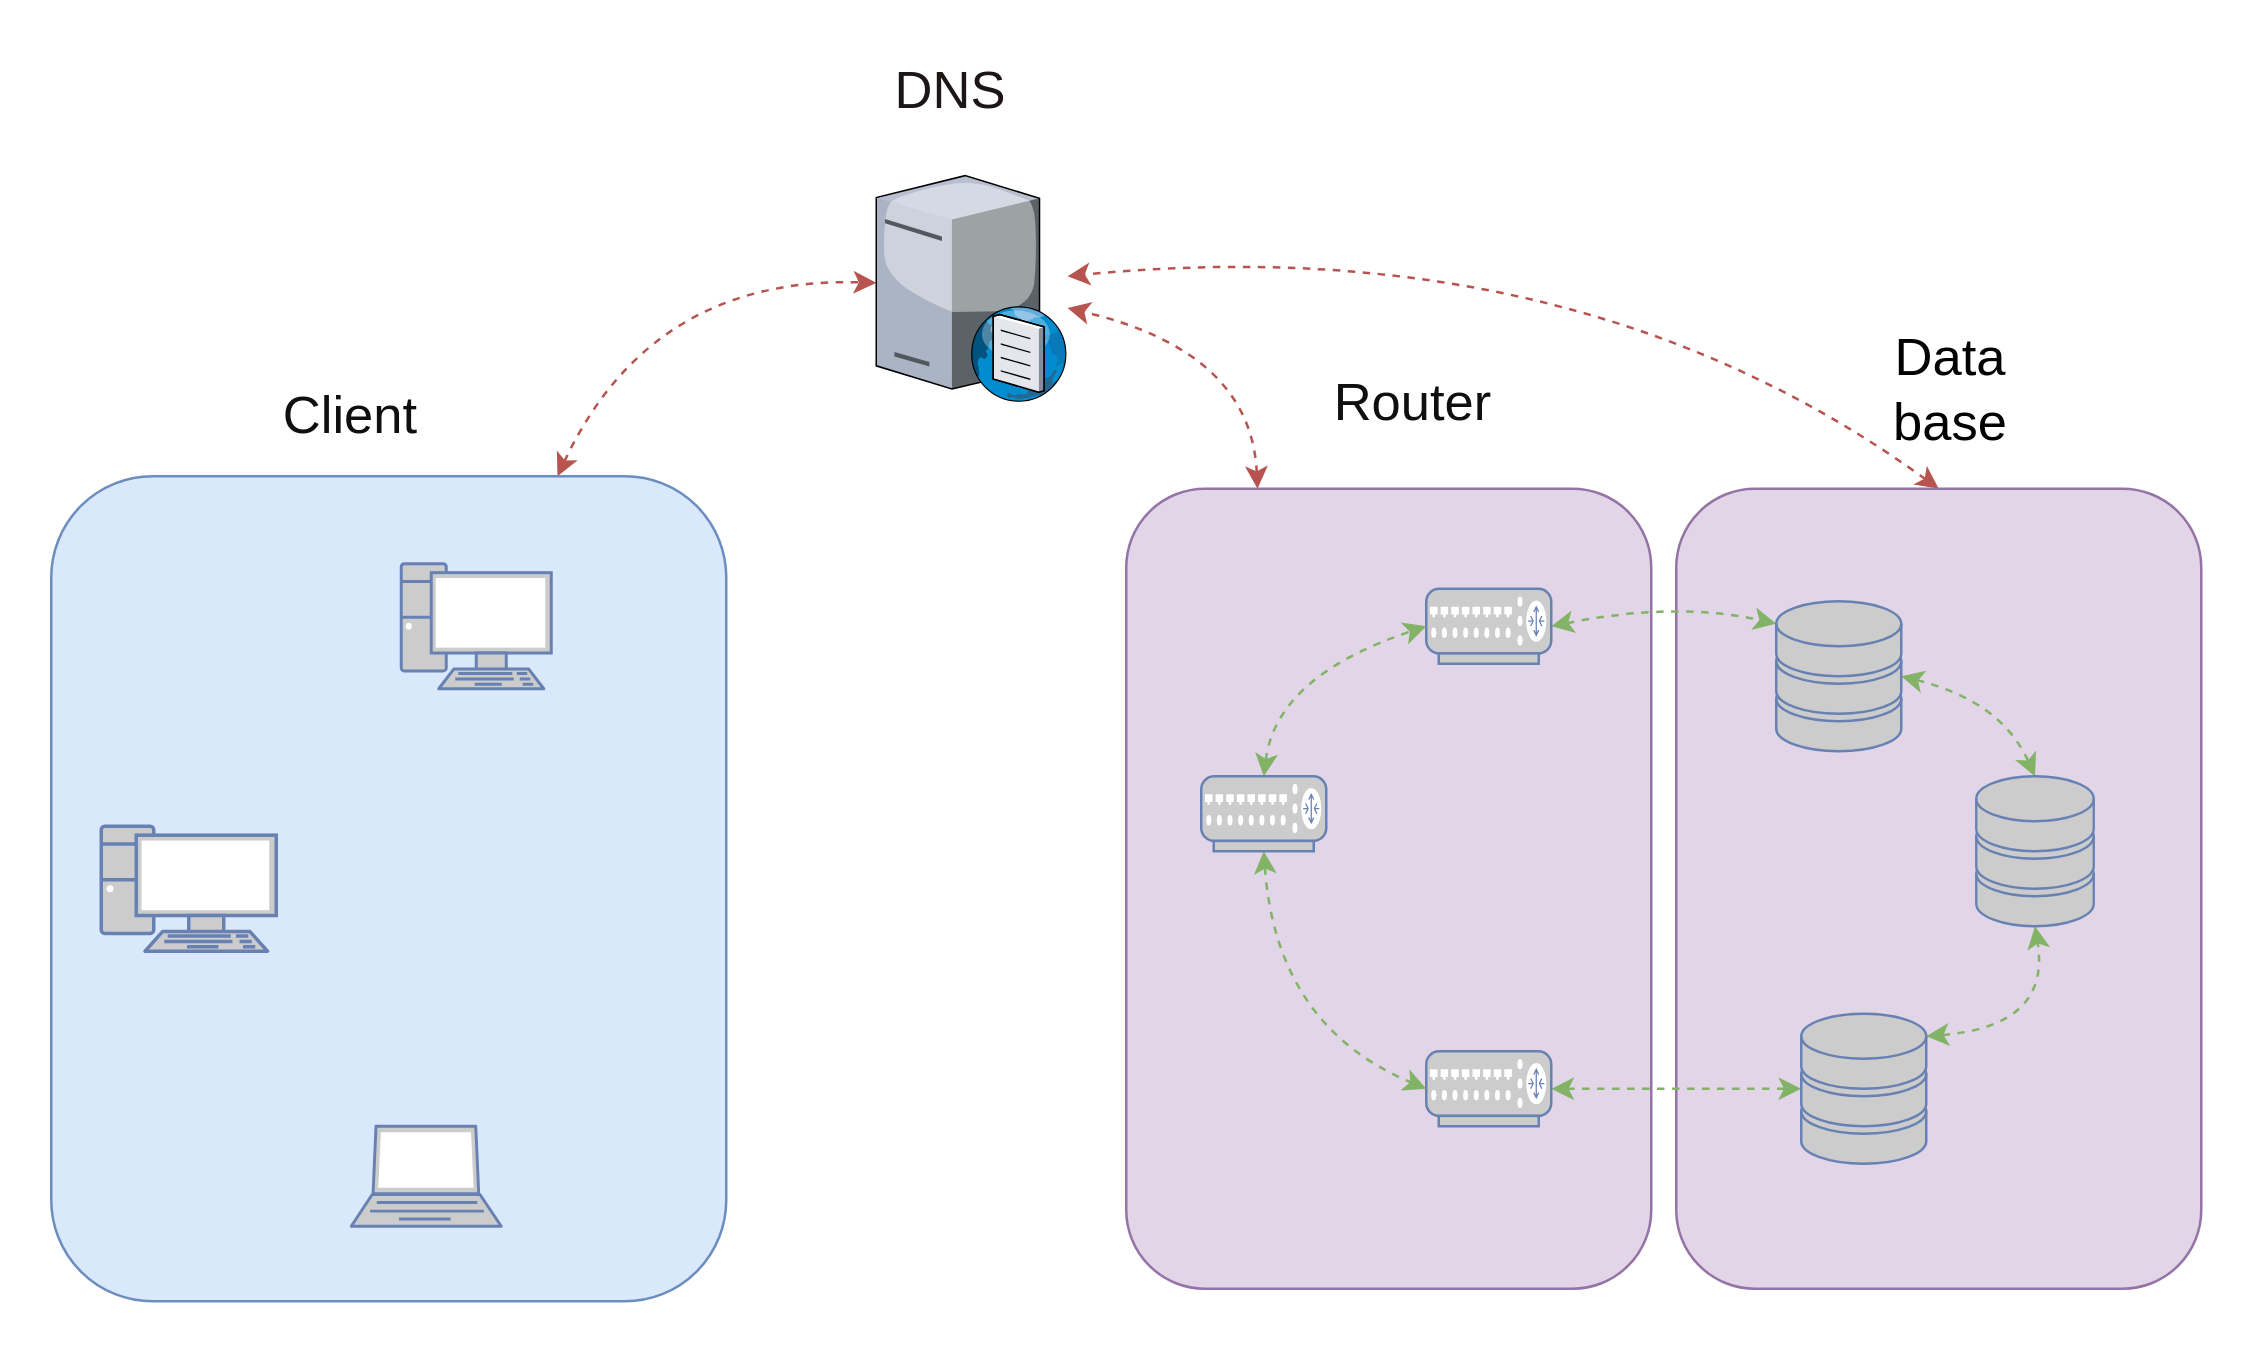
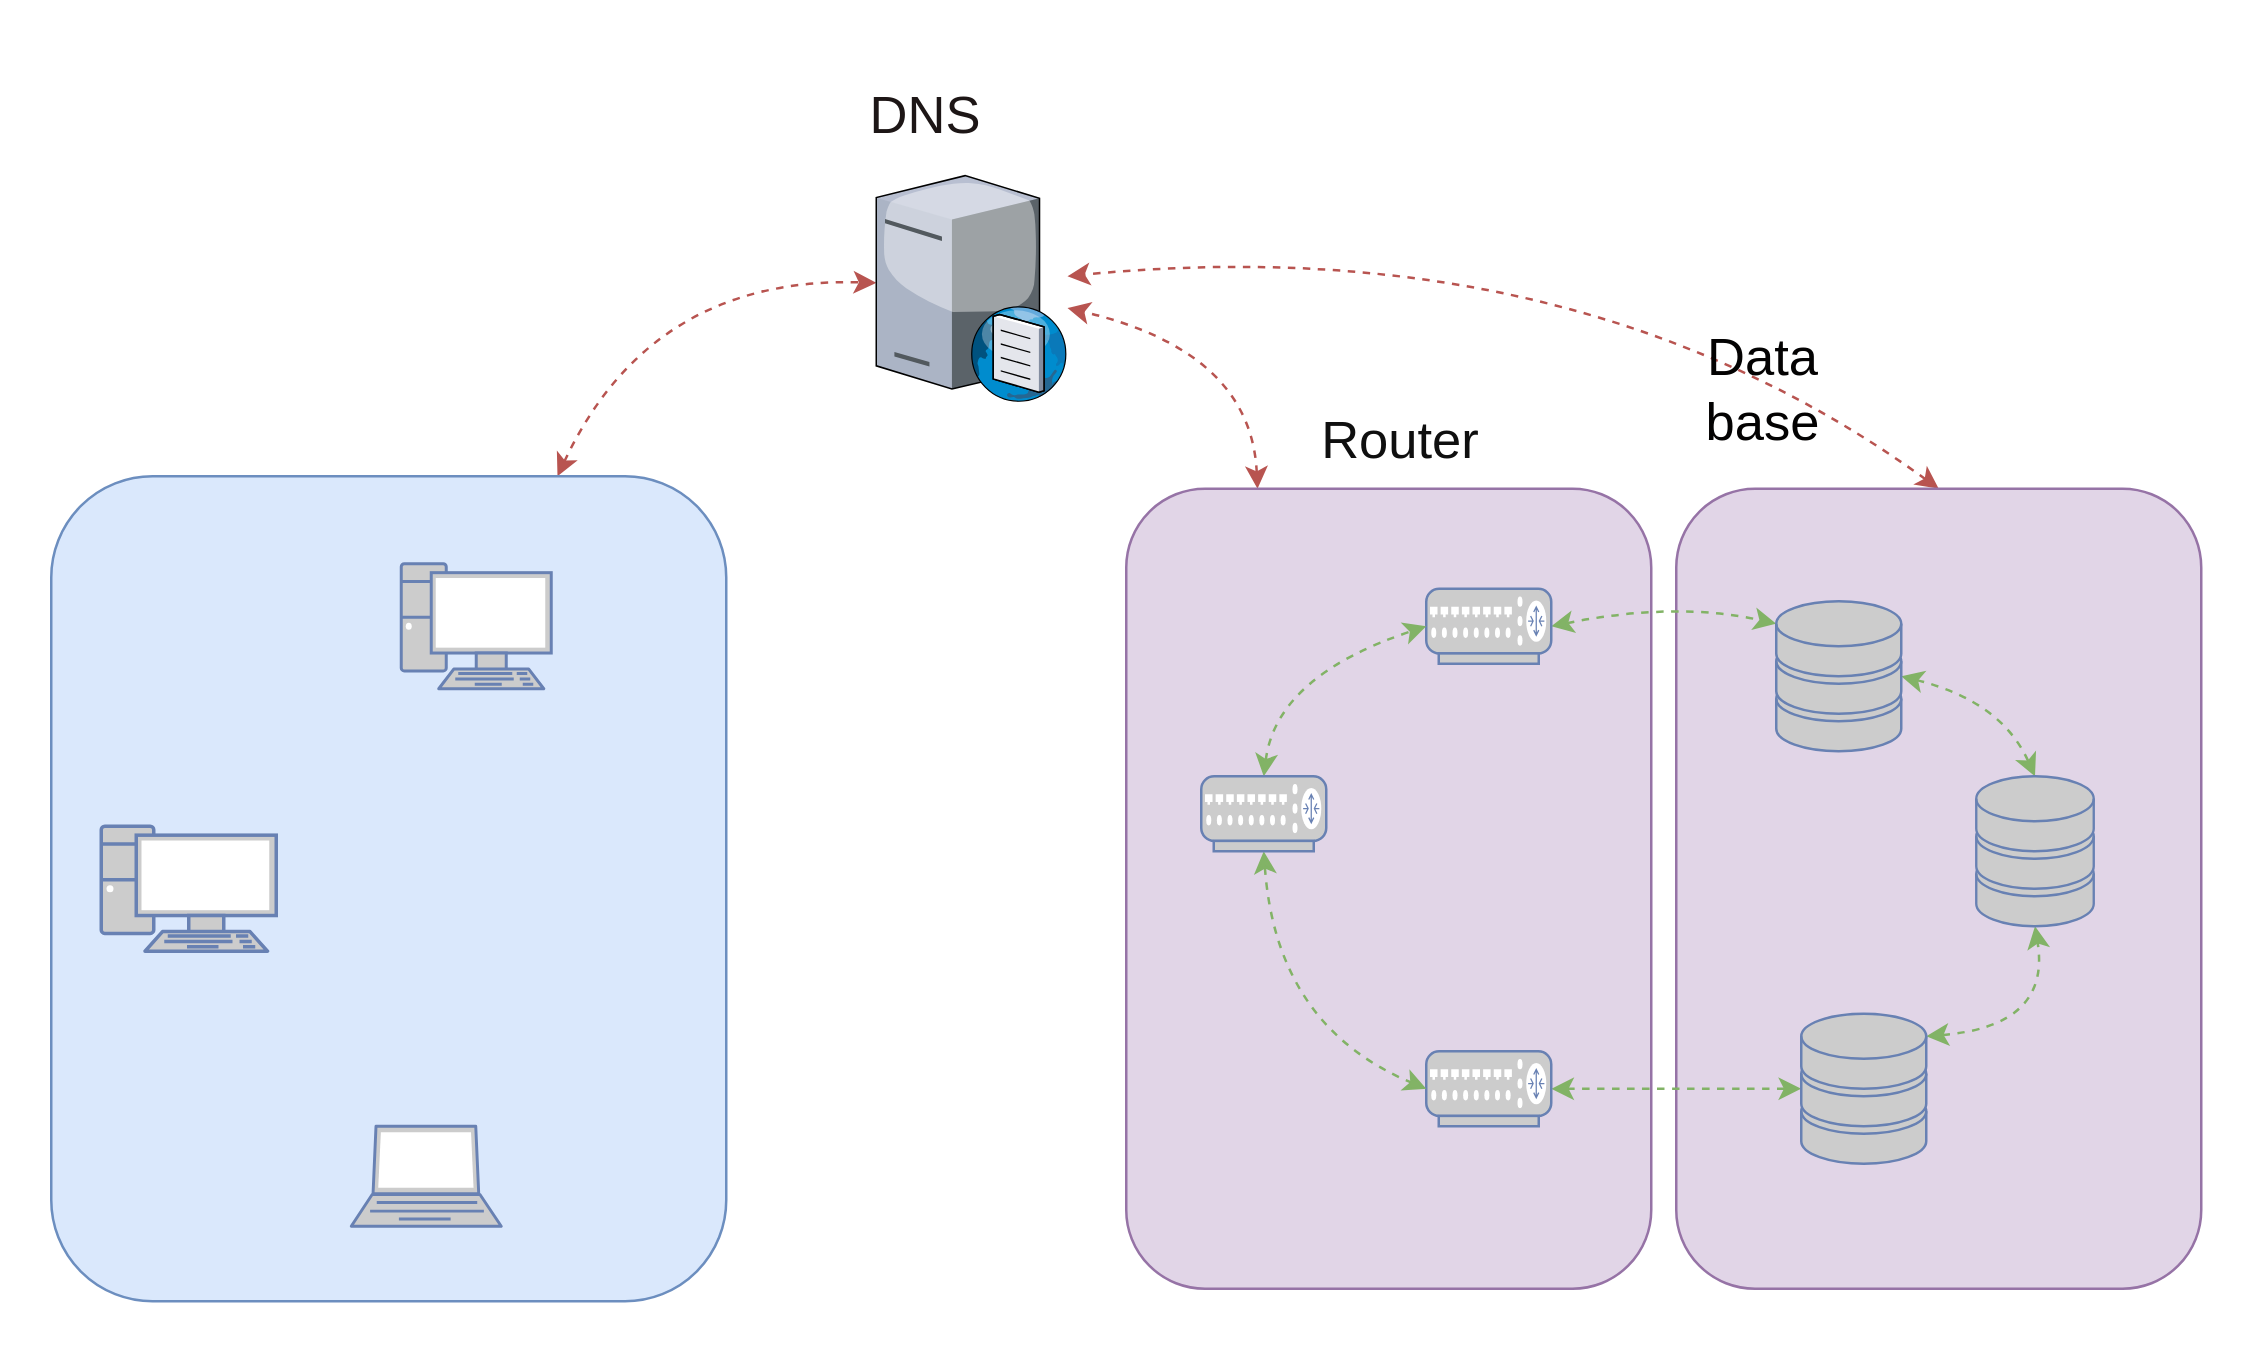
  <mxCell id="0" />
  <mxCell id="1" parent="0" />
  <mxCell id="2" style="edgeStyle=none;curved=1;html=1;exitX=0.5;exitY=0;exitDx=0;exitDy=0;dashed=1;startArrow=classic;startFill=1;fillColor=#f8cecc;strokeColor=#b85450;" edge="1" parent="1" source="3" target="23"><mxGeometry relative="1" as="geometry"><Array as="points"><mxPoint x="630" y="90" /></Array></mxGeometry></mxCell>
  <mxCell id="3" value="" style="rounded=1;whiteSpace=wrap;html=1;fillStyle=auto;fillColor=#e1d5e7;strokeColor=#9673a6;" vertex="1" parent="1"><mxGeometry x="670" y="195" width="210" height="320" as="geometry" /></mxCell>
  <mxCell id="4" style="edgeStyle=none;curved=1;html=1;exitX=0.25;exitY=0;exitDx=0;exitDy=0;dashed=1;startArrow=classic;startFill=1;fillColor=#f8cecc;strokeColor=#b85450;" edge="1" parent="1" source="5" target="23"><mxGeometry relative="1" as="geometry"><Array as="points"><mxPoint x="500" y="140" /></Array></mxGeometry></mxCell>
  <mxCell id="5" value="" style="rounded=1;whiteSpace=wrap;html=1;fillStyle=auto;fillColor=#e1d5e7;strokeColor=#9673a6;" vertex="1" parent="1"><mxGeometry x="450" y="195" width="210" height="320" as="geometry" /></mxCell>
  <mxCell id="6" style="edgeStyle=none;curved=1;html=1;exitX=0.75;exitY=0;exitDx=0;exitDy=0;dashed=1;startArrow=classic;startFill=1;fillColor=#f8cecc;strokeColor=#b85450;" edge="1" parent="1" source="7" target="23"><mxGeometry relative="1" as="geometry"><Array as="points"><mxPoint x="260" y="110" /></Array></mxGeometry></mxCell>
  <mxCell id="7" value="" style="rounded=1;whiteSpace=wrap;html=1;fillColor=#dae8fc;strokeColor=#6c8ebf;fillStyle=auto;" vertex="1" parent="1"><mxGeometry x="20" y="190" width="270" height="330" as="geometry" /></mxCell>
  <mxCell id="8" value="" style="fontColor=#0066CC;verticalAlign=top;verticalLabelPosition=bottom;labelPosition=center;align=center;html=1;outlineConnect=0;fillColor=#CCCCCC;strokeColor=#6881B3;gradientColor=none;gradientDirection=north;strokeWidth=2;shape=mxgraph.networks.pc;" vertex="1" parent="1"><mxGeometry x="160" y="225" width="60" height="50" as="geometry" /></mxCell>
  <mxCell id="9" value="" style="fontColor=#0066CC;verticalAlign=top;verticalLabelPosition=bottom;labelPosition=center;align=center;html=1;outlineConnect=0;fillColor=#CCCCCC;strokeColor=#6881B3;gradientColor=none;gradientDirection=north;strokeWidth=2;shape=mxgraph.networks.pc;" vertex="1" parent="1"><mxGeometry x="40" y="330" width="70" height="50" as="geometry" /></mxCell>
  <mxCell id="10" value="" style="fontColor=#0066CC;verticalAlign=top;verticalLabelPosition=bottom;labelPosition=center;align=center;html=1;outlineConnect=0;fillColor=#CCCCCC;strokeColor=#6881B3;gradientColor=none;gradientDirection=north;strokeWidth=2;shape=mxgraph.networks.laptop;" vertex="1" parent="1"><mxGeometry x="140" y="450" width="60" height="40" as="geometry" /></mxCell>
  <mxCell id="11" style="edgeStyle=none;curved=1;html=1;exitX=1;exitY=0.5;exitDx=0;exitDy=0;exitPerimeter=0;entryX=0;entryY=0.15;entryDx=0;entryDy=0;entryPerimeter=0;dashed=1;startArrow=classic;startFill=1;fillColor=#d5e8d4;strokeColor=#82b366;" edge="1" parent="1" source="12" target="21"><mxGeometry relative="1" as="geometry"><Array as="points"><mxPoint x="670" y="240" /></Array></mxGeometry></mxCell>
  <mxCell id="12" value="" style="fontColor=#0066CC;verticalAlign=top;verticalLabelPosition=bottom;labelPosition=center;align=center;html=1;outlineConnect=0;fillColor=#CCCCCC;strokeColor=#6881B3;gradientColor=none;gradientDirection=north;strokeWidth=2;shape=mxgraph.networks.router;" vertex="1" parent="1"><mxGeometry x="570" y="235" width="50" height="30" as="geometry" /></mxCell>
  <mxCell id="13" style="edgeStyle=none;curved=1;html=1;exitX=1;exitY=0.5;exitDx=0;exitDy=0;exitPerimeter=0;dashed=1;startArrow=classic;startFill=1;fillColor=#d5e8d4;strokeColor=#82b366;" edge="1" parent="1" source="14" target="19"><mxGeometry relative="1" as="geometry" /></mxCell>
  <mxCell id="14" value="" style="fontColor=#0066CC;verticalAlign=top;verticalLabelPosition=bottom;labelPosition=center;align=center;html=1;outlineConnect=0;fillColor=#CCCCCC;strokeColor=#6881B3;gradientColor=none;gradientDirection=north;strokeWidth=2;shape=mxgraph.networks.router;" vertex="1" parent="1"><mxGeometry x="570" y="420" width="50" height="30" as="geometry" /></mxCell>
  <mxCell id="15" style="edgeStyle=none;curved=1;html=1;exitX=0.5;exitY=1;exitDx=0;exitDy=0;exitPerimeter=0;entryX=0;entryY=0.5;entryDx=0;entryDy=0;entryPerimeter=0;dashed=1;startArrow=classic;startFill=1;fillColor=#d5e8d4;strokeColor=#82b366;" edge="1" parent="1" source="17" target="14"><mxGeometry relative="1" as="geometry"><Array as="points"><mxPoint x="510" y="410" /></Array></mxGeometry></mxCell>
  <mxCell id="16" style="edgeStyle=none;html=1;exitX=0.5;exitY=0;exitDx=0;exitDy=0;exitPerimeter=0;entryX=0;entryY=0.5;entryDx=0;entryDy=0;entryPerimeter=0;dashed=1;startArrow=classic;startFill=1;curved=1;fillColor=#d5e8d4;strokeColor=#82b366;" edge="1" parent="1" source="17" target="12"><mxGeometry relative="1" as="geometry"><Array as="points"><mxPoint x="510" y="270" /></Array></mxGeometry></mxCell>
  <mxCell id="17" value="" style="fontColor=#0066CC;verticalAlign=top;verticalLabelPosition=bottom;labelPosition=center;align=center;html=1;outlineConnect=0;fillColor=#CCCCCC;strokeColor=#6881B3;gradientColor=none;gradientDirection=north;strokeWidth=2;shape=mxgraph.networks.router;" vertex="1" parent="1"><mxGeometry x="480" y="310" width="50" height="30" as="geometry" /></mxCell>
  <mxCell id="18" style="edgeStyle=none;curved=1;html=1;exitX=1;exitY=0.15;exitDx=0;exitDy=0;exitPerimeter=0;entryX=0.5;entryY=1;entryDx=0;entryDy=0;entryPerimeter=0;dashed=1;startArrow=classic;startFill=1;fillColor=#d5e8d4;strokeColor=#82b366;" edge="1" parent="1" source="19" target="22"><mxGeometry relative="1" as="geometry"><Array as="points"><mxPoint x="820" y="410" /></Array></mxGeometry></mxCell>
  <mxCell id="19" value="" style="fontColor=#0066CC;verticalAlign=top;verticalLabelPosition=bottom;labelPosition=center;align=center;html=1;outlineConnect=0;fillColor=#CCCCCC;strokeColor=#6881B3;gradientColor=none;gradientDirection=north;strokeWidth=2;shape=mxgraph.networks.storage;" vertex="1" parent="1"><mxGeometry x="720" y="405" width="50" height="60" as="geometry" /></mxCell>
  <mxCell id="20" style="edgeStyle=none;curved=1;html=1;exitX=1;exitY=0.5;exitDx=0;exitDy=0;exitPerimeter=0;entryX=0.5;entryY=0;entryDx=0;entryDy=0;entryPerimeter=0;dashed=1;startArrow=classic;startFill=1;fillColor=#d5e8d4;strokeColor=#82b366;" edge="1" parent="1" source="21" target="22"><mxGeometry relative="1" as="geometry"><Array as="points"><mxPoint x="800" y="280" /></Array></mxGeometry></mxCell>
  <mxCell id="21" value="" style="fontColor=#0066CC;verticalAlign=top;verticalLabelPosition=bottom;labelPosition=center;align=center;html=1;outlineConnect=0;fillColor=#CCCCCC;strokeColor=#6881B3;gradientColor=none;gradientDirection=north;strokeWidth=2;shape=mxgraph.networks.storage;" vertex="1" parent="1"><mxGeometry x="710" y="240" width="50" height="60" as="geometry" /></mxCell>
  <mxCell id="22" value="" style="fontColor=#0066CC;verticalAlign=top;verticalLabelPosition=bottom;labelPosition=center;align=center;html=1;outlineConnect=0;fillColor=#CCCCCC;strokeColor=#6881B3;gradientColor=none;gradientDirection=north;strokeWidth=2;shape=mxgraph.networks.storage;" vertex="1" parent="1"><mxGeometry x="790" y="310" width="47" height="60" as="geometry" /></mxCell>
  <mxCell id="23" value="" style="verticalLabelPosition=bottom;sketch=0;aspect=fixed;html=1;verticalAlign=top;strokeColor=none;align=center;outlineConnect=0;shape=mxgraph.citrix.dns_server;" vertex="1" parent="1"><mxGeometry x="350" y="67.5" width="76.5" height="92.5" as="geometry" /></mxCell>
- <mxCell id="24" value="&lt;font style=&quot;font-size: 21px;&quot;&gt;Client&lt;/font&gt;" style="text;html=1;align=center;verticalAlign=middle;whiteSpace=wrap;rounded=0;fillStyle=auto;fontColor=#100f0f;" vertex="1" parent="1"><mxGeometry x="110" y="150" width="60" height="30" as="geometry" /></mxCell>
- <mxCell id="25" value="&lt;font style=&quot;font-size: 21px;&quot;&gt;Router&lt;/font&gt;" style="text;html=1;strokeColor=none;fillColor=none;align=center;verticalAlign=middle;whiteSpace=wrap;rounded=0;fillStyle=auto;fontColor=#0f0f0f;" vertex="1" parent="1"><mxGeometry x="535" y="145" width="60" height="30" as="geometry" /></mxCell>
- <mxCell id="26" value="&lt;span style=&quot;font-size: 21px;&quot;&gt;Data base&lt;/span&gt;" style="text;html=1;strokeColor=none;fillColor=none;align=center;verticalAlign=middle;whiteSpace=wrap;rounded=0;fillStyle=auto;fontColor=#030202;" vertex="1" parent="1"><mxGeometry x="750" y="140" width="60" height="30" as="geometry" /></mxCell>
- <mxCell id="27" value="&lt;font style=&quot;font-size: 21px;&quot;&gt;DNS&lt;/font&gt;" style="text;html=1;strokeColor=none;fillColor=none;align=center;verticalAlign=middle;whiteSpace=wrap;rounded=0;fillStyle=auto;fontColor=#1d1616;" vertex="1" parent="1"><mxGeometry x="350" y="20" width="60" height="30" as="geometry" /></mxCell>
+ <mxCell id="25" value="&lt;font style=&quot;font-size: 21px;&quot;&gt;Router&lt;/font&gt;" style="text;html=1;strokeColor=none;fillColor=none;align=center;verticalAlign=middle;whiteSpace=wrap;rounded=0;fillStyle=auto;fontColor=#0f0f0f;" vertex="1" parent="1"><mxGeometry x="530" y="160" width="60" height="30" as="geometry" /></mxCell>
+ <mxCell id="26" value="&lt;span style=&quot;font-size: 21px;&quot;&gt;Data base&lt;/span&gt;" style="text;html=1;strokeColor=none;fillColor=none;align=center;verticalAlign=middle;whiteSpace=wrap;rounded=0;fillStyle=auto;fontColor=#030202;" vertex="1" parent="1"><mxGeometry x="675" y="140" width="60" height="30" as="geometry" /></mxCell>
+ <mxCell id="27" value="&lt;font style=&quot;font-size: 21px;&quot;&gt;DNS&lt;/font&gt;" style="text;html=1;strokeColor=none;fillColor=none;align=center;verticalAlign=middle;whiteSpace=wrap;rounded=0;fillStyle=auto;fontColor=#1d1616;" vertex="1" parent="1"><mxGeometry x="340" y="30" width="60" height="30" as="geometry" /></mxCell>
